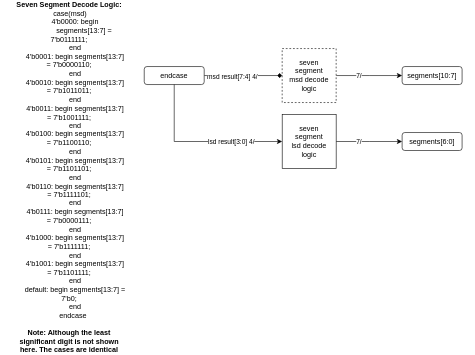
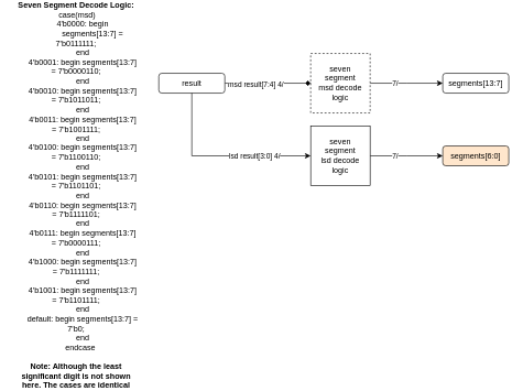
  <mxCell id="0" />
  <mxCell id="1" parent="0" />
  <mxCell id="2" style="edgeStyle=orthogonalEdgeStyle;rounded=0;orthogonalLoop=1;jettySize=auto;html=1;exitX=1;exitY=0.5;exitDx=0;exitDy=0;" parent="1" source="4" edge="1"><mxGeometry relative="1" as="geometry"><mxPoint x="670" y="65" as="targetPoint" /></mxGeometry></mxCell>
  <mxCell id="3" value="7/" style="edgeLabel;html=1;align=center;verticalAlign=middle;resizable=0;points=[];" parent="2" vertex="1" connectable="0"><mxGeometry x="-0.337" relative="1" as="geometry"><mxPoint as="offset" /></mxGeometry></mxCell>
  <mxCell id="4" value="seven&lt;br&gt;segment &lt;br&gt;msd decode&lt;br&gt;logic" style="whiteSpace=wrap;html=1;aspect=fixed;dashed=1;" parent="1" vertex="1"><mxGeometry x="470" y="20" width="90" height="90" as="geometry" /></mxCell>
  <mxCell id="5" style="edgeStyle=orthogonalEdgeStyle;rounded=0;orthogonalLoop=1;jettySize=auto;html=1;exitX=1;exitY=0.5;exitDx=0;exitDy=0;entryX=0;entryY=0.5;entryDx=0;entryDy=0;endArrow=diamond;" parent="1" source="7" target="4" edge="1"><mxGeometry relative="1" as="geometry" /></mxCell>
  <mxCell id="6" value="msd result[7:4] 4/" style="edgeLabel;html=1;align=center;verticalAlign=middle;resizable=0;points=[];" parent="5" vertex="1" connectable="0"><mxGeometry x="-0.3" y="-1" relative="1" as="geometry"><mxPoint as="offset" /></mxGeometry></mxCell>
- <mxCell id="7" value="endcase" style="rounded=1;whiteSpace=wrap;html=1;" parent="1" vertex="1"><mxGeometry x="240" y="50" width="100" height="30" as="geometry" /></mxCell>
- <mxCell id="8" value="segments[10:7]" style="rounded=1;whiteSpace=wrap;html=1;" parent="1" vertex="1"><mxGeometry x="670" y="50" width="100" height="30" as="geometry" /></mxCell>
+ <mxCell id="7" value="result" style="rounded=1;whiteSpace=wrap;html=1;" parent="1" vertex="1"><mxGeometry x="240" y="50" width="100" height="30" as="geometry" /></mxCell>
+ <mxCell id="8" value="segments[13:7]" style="rounded=1;whiteSpace=wrap;html=1;" parent="1" vertex="1"><mxGeometry x="670" y="50" width="100" height="30" as="geometry" /></mxCell>
  <mxCell id="9" value="&lt;div&gt;&lt;b&gt;Seven Segment Decode Logic: &lt;br&gt;&lt;/b&gt;&lt;/div&gt;&lt;div&gt;&lt;b&gt;&amp;nbsp;&lt;/b&gt;case(msd)&lt;br&gt;&amp;nbsp;&amp;nbsp;&amp;nbsp;&amp;nbsp;&amp;nbsp; 4'b0000: begin&lt;br&gt;&amp;nbsp;&amp;nbsp;&amp;nbsp;&amp;nbsp;&amp;nbsp;&amp;nbsp;&amp;nbsp;&amp;nbsp;&amp;nbsp;&amp;nbsp;&amp;nbsp;&amp;nbsp;&amp;nbsp;&amp;nbsp; segments[13:7] = 7'b0111111;&lt;br&gt;&amp;nbsp;&amp;nbsp;&amp;nbsp;&amp;nbsp;&amp;nbsp; end&lt;br&gt;&amp;nbsp;&amp;nbsp;&amp;nbsp;&amp;nbsp;&amp;nbsp; 4'b0001: begin segments[13:7] = 7'b0000110;&lt;br&gt;&amp;nbsp;&amp;nbsp;&amp;nbsp;&amp;nbsp;&amp;nbsp; end&lt;br&gt;&amp;nbsp;&amp;nbsp;&amp;nbsp;&amp;nbsp;&amp;nbsp; 4'b0010: begin segments[13:7] = 7'b1011011;&lt;br&gt;&amp;nbsp;&amp;nbsp;&amp;nbsp;&amp;nbsp;&amp;nbsp; end&lt;br&gt;&amp;nbsp;&amp;nbsp;&amp;nbsp;&amp;nbsp;&amp;nbsp; 4'b0011: begin segments[13:7] = 7'b1001111;&lt;br&gt;&amp;nbsp;&amp;nbsp;&amp;nbsp;&amp;nbsp;&amp;nbsp; end&lt;br&gt;&amp;nbsp;&amp;nbsp;&amp;nbsp;&amp;nbsp;&amp;nbsp; 4'b0100: begin segments[13:7] = 7'b1100110;&lt;br&gt;&amp;nbsp;&amp;nbsp;&amp;nbsp;&amp;nbsp;&amp;nbsp; end&lt;br&gt;&amp;nbsp;&amp;nbsp;&amp;nbsp;&amp;nbsp;&amp;nbsp; 4'b0101: begin segments[13:7] = 7'b1101101;&lt;br&gt;&amp;nbsp;&amp;nbsp;&amp;nbsp;&amp;nbsp;&amp;nbsp; end&lt;br&gt;&amp;nbsp;&amp;nbsp;&amp;nbsp;&amp;nbsp;&amp;nbsp; 4'b0110: begin segments[13:7] = 7'b1111101;&lt;br&gt;&amp;nbsp;&amp;nbsp;&amp;nbsp;&amp;nbsp;&amp;nbsp; end&lt;br&gt;&amp;nbsp;&amp;nbsp;&amp;nbsp;&amp;nbsp;&amp;nbsp; 4'b0111: begin segments[13:7] = 7'b0000111;&lt;br&gt;&amp;nbsp;&amp;nbsp;&amp;nbsp;&amp;nbsp;&amp;nbsp; end&lt;br&gt;&amp;nbsp;&amp;nbsp;&amp;nbsp;&amp;nbsp;&amp;nbsp; 4'b1000: begin segments[13:7] = 7'b1111111;&lt;br&gt;&amp;nbsp;&amp;nbsp;&amp;nbsp;&amp;nbsp;&amp;nbsp; end&lt;br&gt;&amp;nbsp;&amp;nbsp;&amp;nbsp;&amp;nbsp;&amp;nbsp; 4'b1001: begin segments[13:7] = 7'b1101111;&lt;br&gt;&amp;nbsp;&amp;nbsp;&amp;nbsp;&amp;nbsp;&amp;nbsp; end&lt;br&gt;&amp;nbsp;&amp;nbsp;&amp;nbsp;&amp;nbsp;&amp;nbsp; default: begin segments[13:7] = 7'b0;&lt;br&gt;&amp;nbsp;&amp;nbsp;&amp;nbsp;&amp;nbsp;&amp;nbsp; end&lt;br&gt;&amp;nbsp;&amp;nbsp;&amp;nbsp; endcase&lt;br&gt;&lt;br&gt;&lt;b&gt;Note: Although the least significant digit is not shown here. The cases are identical&lt;/b&gt;&lt;br&gt;&lt;/div&gt;" style="text;strokeColor=none;align=center;fillColor=none;html=1;verticalAlign=middle;whiteSpace=wrap;rounded=0;" parent="1" vertex="1"><mxGeometry x="20" y="220" width="190" height="30" as="geometry" /></mxCell>
  <mxCell id="10" style="edgeStyle=orthogonalEdgeStyle;rounded=0;orthogonalLoop=1;jettySize=auto;html=1;exitX=1;exitY=0.5;exitDx=0;exitDy=0;" parent="1" source="12" edge="1"><mxGeometry relative="1" as="geometry"><mxPoint x="670" y="175" as="targetPoint" /></mxGeometry></mxCell>
  <mxCell id="11" value="7/" style="edgeLabel;html=1;align=center;verticalAlign=middle;resizable=0;points=[];" parent="10" vertex="1" connectable="0"><mxGeometry x="-0.337" relative="1" as="geometry"><mxPoint as="offset" /></mxGeometry></mxCell>
  <mxCell id="12" value="seven&lt;br&gt;segment &lt;br&gt;lsd decode&lt;br&gt;logic" style="whiteSpace=wrap;html=1;aspect=fixed;" parent="1" vertex="1"><mxGeometry x="470" y="130" width="90" height="90" as="geometry" /></mxCell>
  <mxCell id="13" style="edgeStyle=orthogonalEdgeStyle;rounded=0;orthogonalLoop=1;jettySize=auto;html=1;exitX=0.5;exitY=1;exitDx=0;exitDy=0;entryX=0;entryY=0.5;entryDx=0;entryDy=0;" parent="1" source="7" target="12" edge="1"><mxGeometry relative="1" as="geometry"><mxPoint x="370" y="175" as="sourcePoint" /></mxGeometry></mxCell>
  <mxCell id="14" value="lsd result[3:0] 4/" style="edgeLabel;html=1;align=center;verticalAlign=middle;resizable=0;points=[];" parent="13" vertex="1" connectable="0"><mxGeometry x="-0.3" y="-1" relative="1" as="geometry"><mxPoint x="93" y="-1" as="offset" /></mxGeometry></mxCell>
- <mxCell id="15" value="segments[6:0]" style="rounded=1;whiteSpace=wrap;html=1;" parent="1" vertex="1"><mxGeometry x="670" y="160" width="100" height="30" as="geometry" /></mxCell>
+ <mxCell id="15" value="segments[6:0]" style="rounded=1;whiteSpace=wrap;html=1;fillColor=#ffe6cc;" parent="1" vertex="1"><mxGeometry x="670" y="160" width="100" height="30" as="geometry" /></mxCell>
